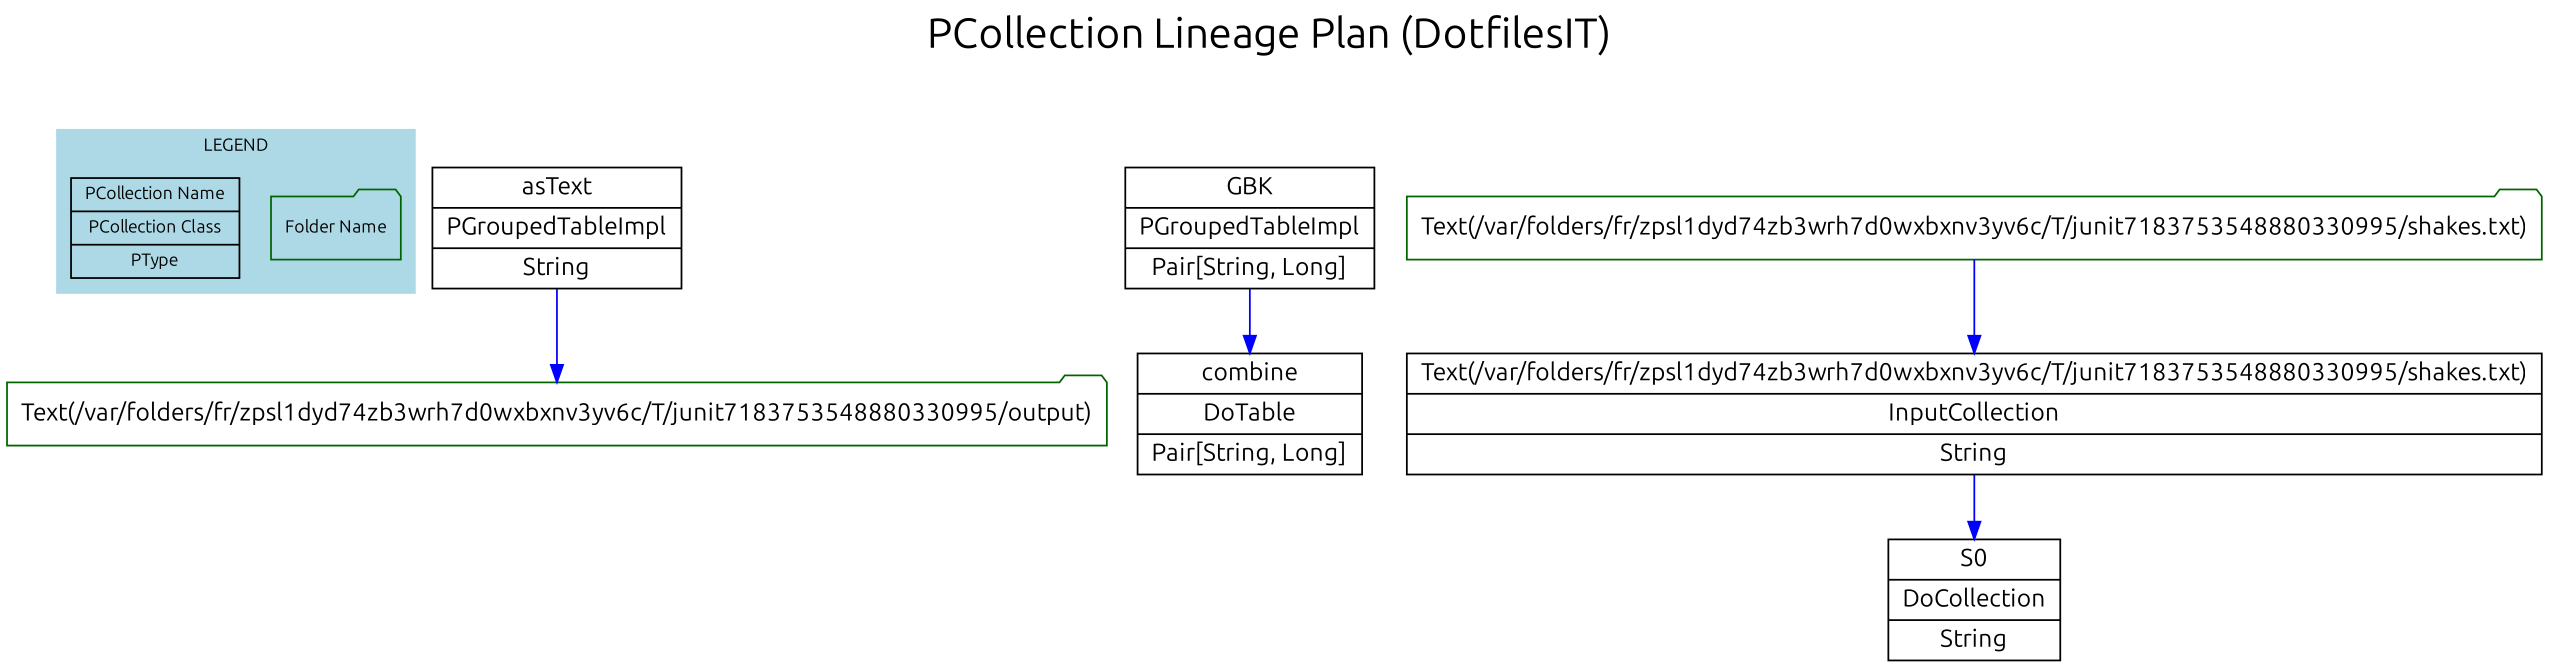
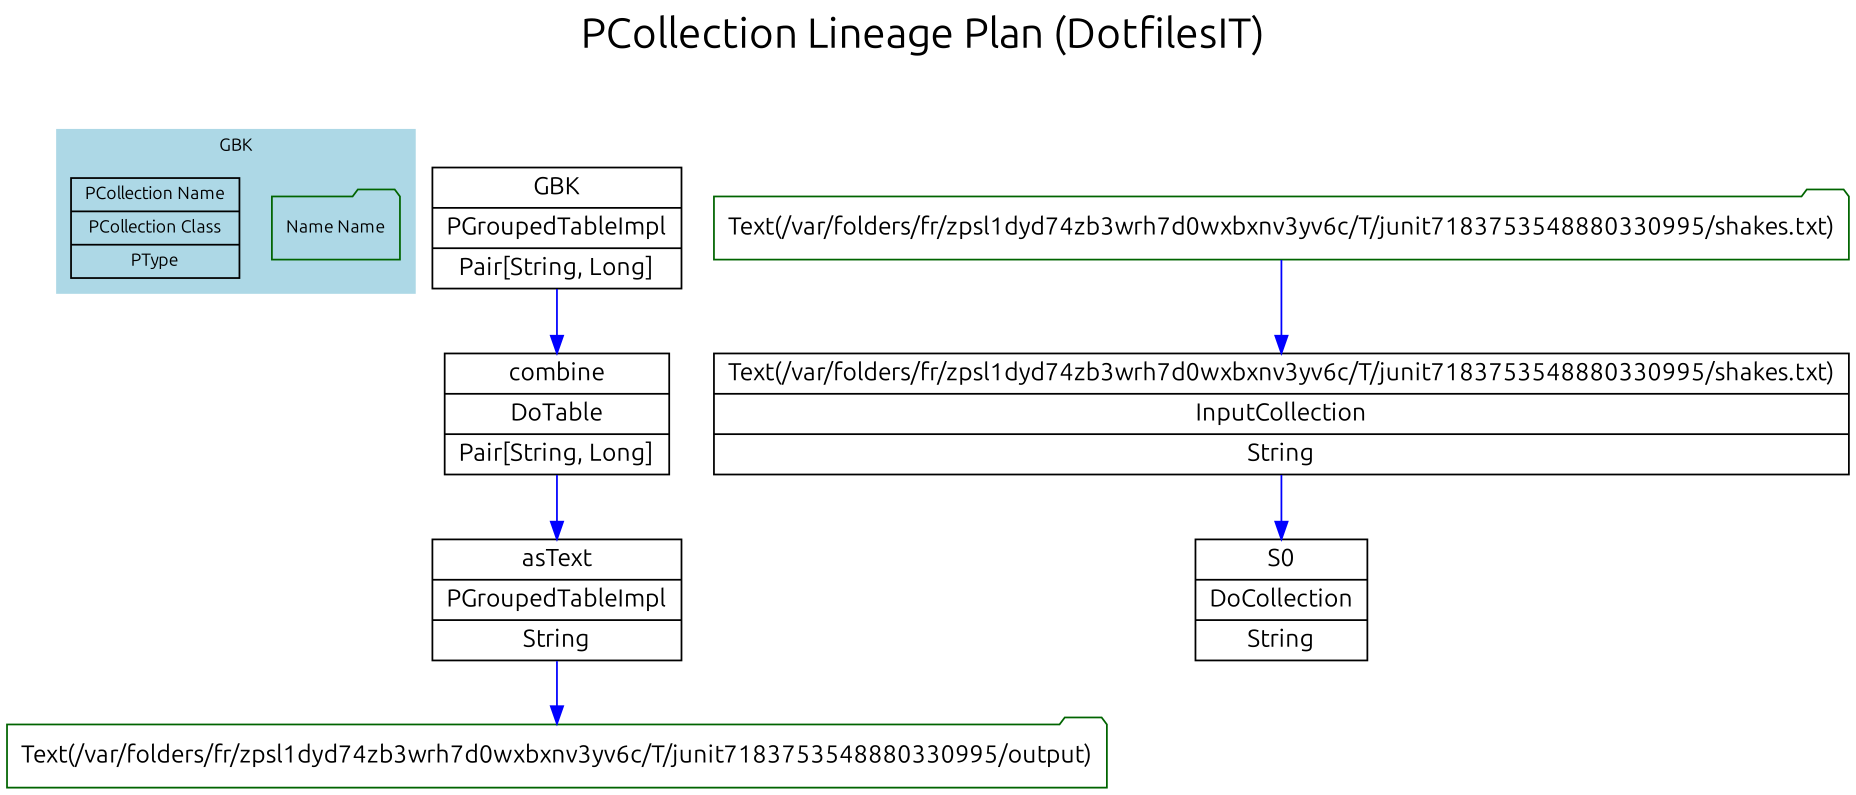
  digraph {
    fontname=Ubuntu
    fontsize=24
    label="PCollection Lineage Plan (DotfilesIT) \n\n"
    labelloc=t
    node [color=black fontname=Ubuntu shape=record]
    edge [color=blue fontname=Ubuntu]
-   n1 [color=darkGreen fontsize=10 label="Folder Name" shape=folder]
+   n1 [color=darkGreen fontsize=10 label="Name Name" shape=folder]
    n2 [fontsize=10 label="{PCollection Name | PCollection Class| PType }" color=""]
    n3 [label="{asText | PGroupedTableImpl | String }"]
    n4 [color=darkGreen label="Text(/var/folders/fr/zpsl1dyd74zb3wrh7d0wxbxnv3yv6c/T/junit7183753548880330995/output)" shape=folder]
    n5 [label="{combine | DoTable | Pair[String, Long] }"]
    n6 [label="{GBK | PGroupedTableImpl | Pair[String, Long] }"]
    n7 [label="{S0 | DoCollection | String }"]
    n8 [label="{Text(/var/folders/fr/zpsl1dyd74zb3wrh7d0wxbxnv3yv6c/T/junit7183753548880330995/shakes.txt) | InputCollection | String }"]
    n9 [color=darkGreen label="Text(/var/folders/fr/zpsl1dyd74zb3wrh7d0wxbxnv3yv6c/T/junit7183753548880330995/shakes.txt)" shape=folder]
    subgraph cluster_1 {
      color=lightblue
      fontsize=10
-     label=LEGEND
+     label=GBK
      style=filled
      n1
      n2
    }
    n3 -> n4
+   n5 -> n3
    n6 -> n5
    n8 -> n7
    n9 -> n8
  }
